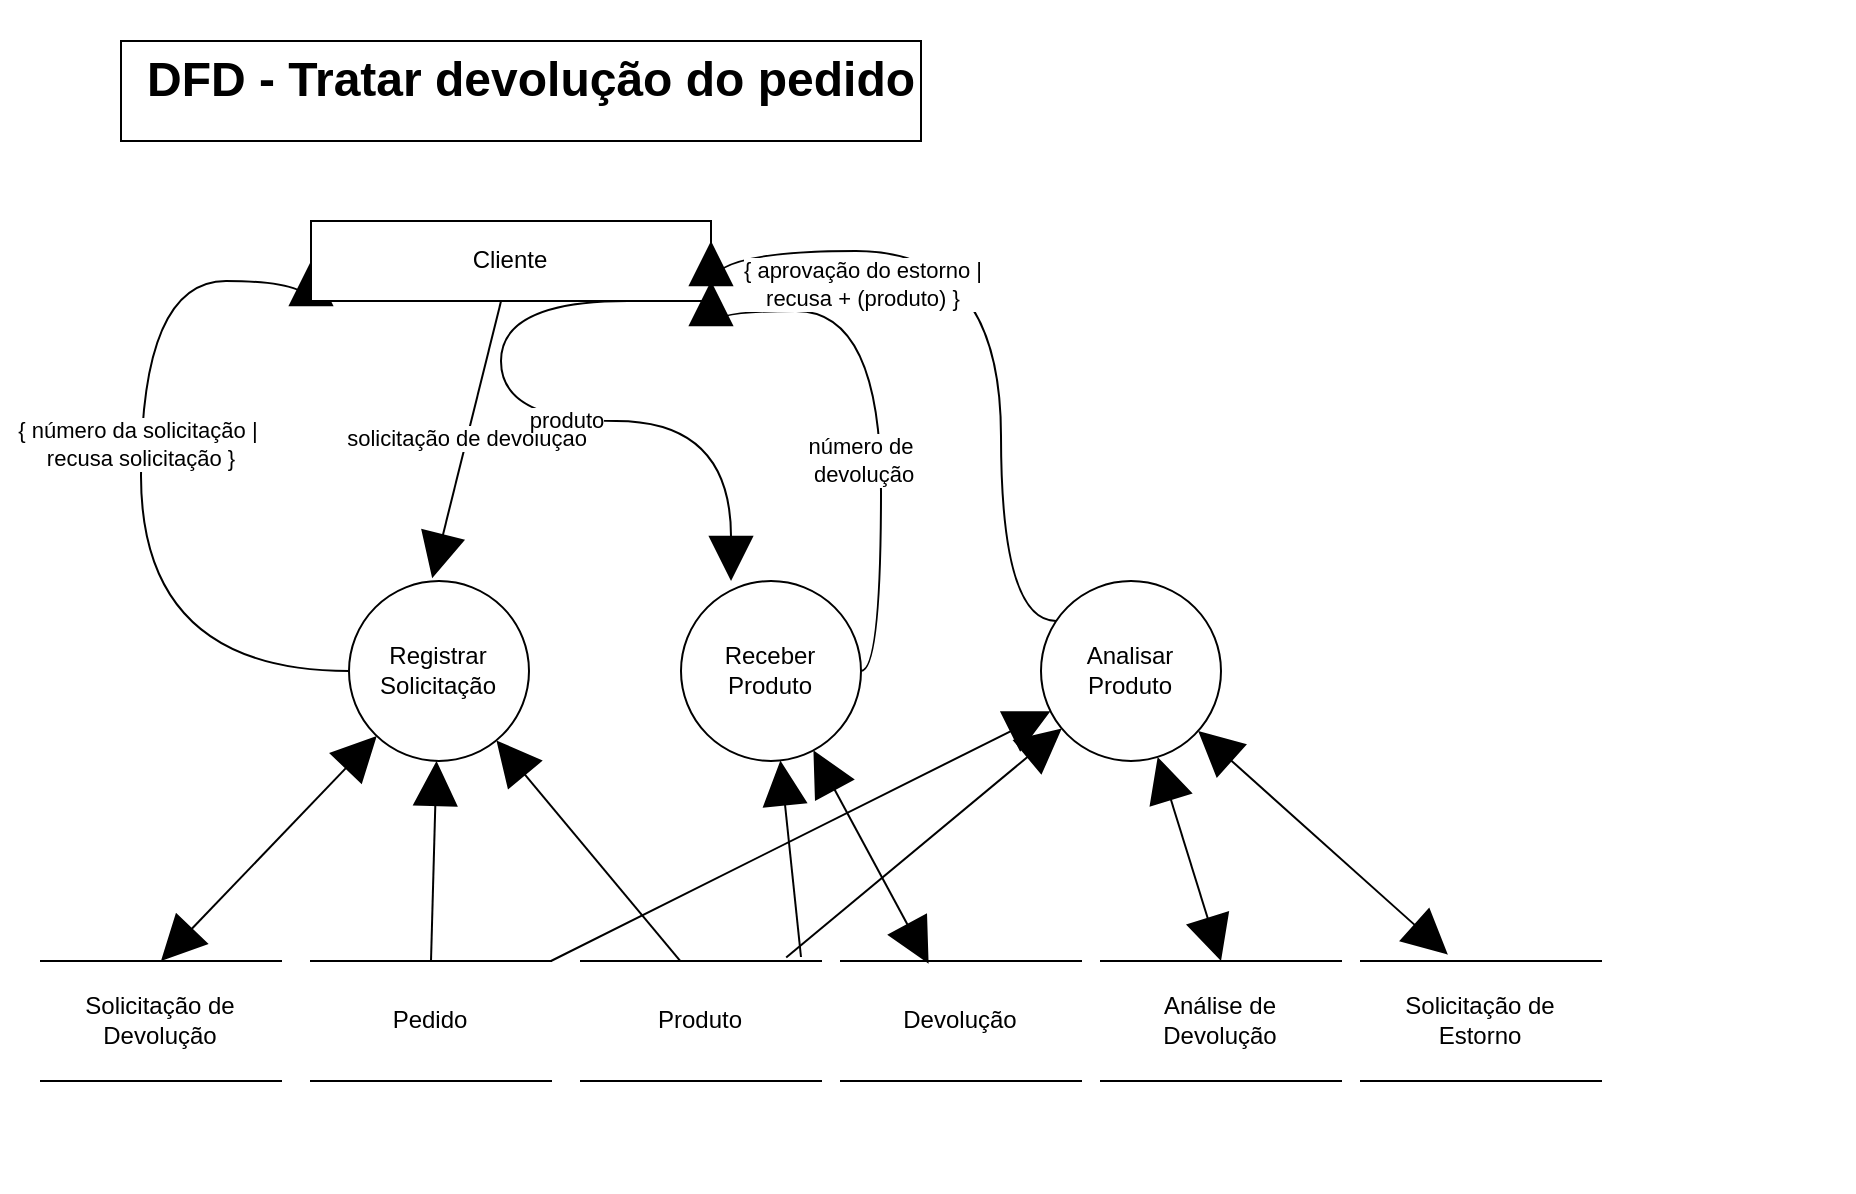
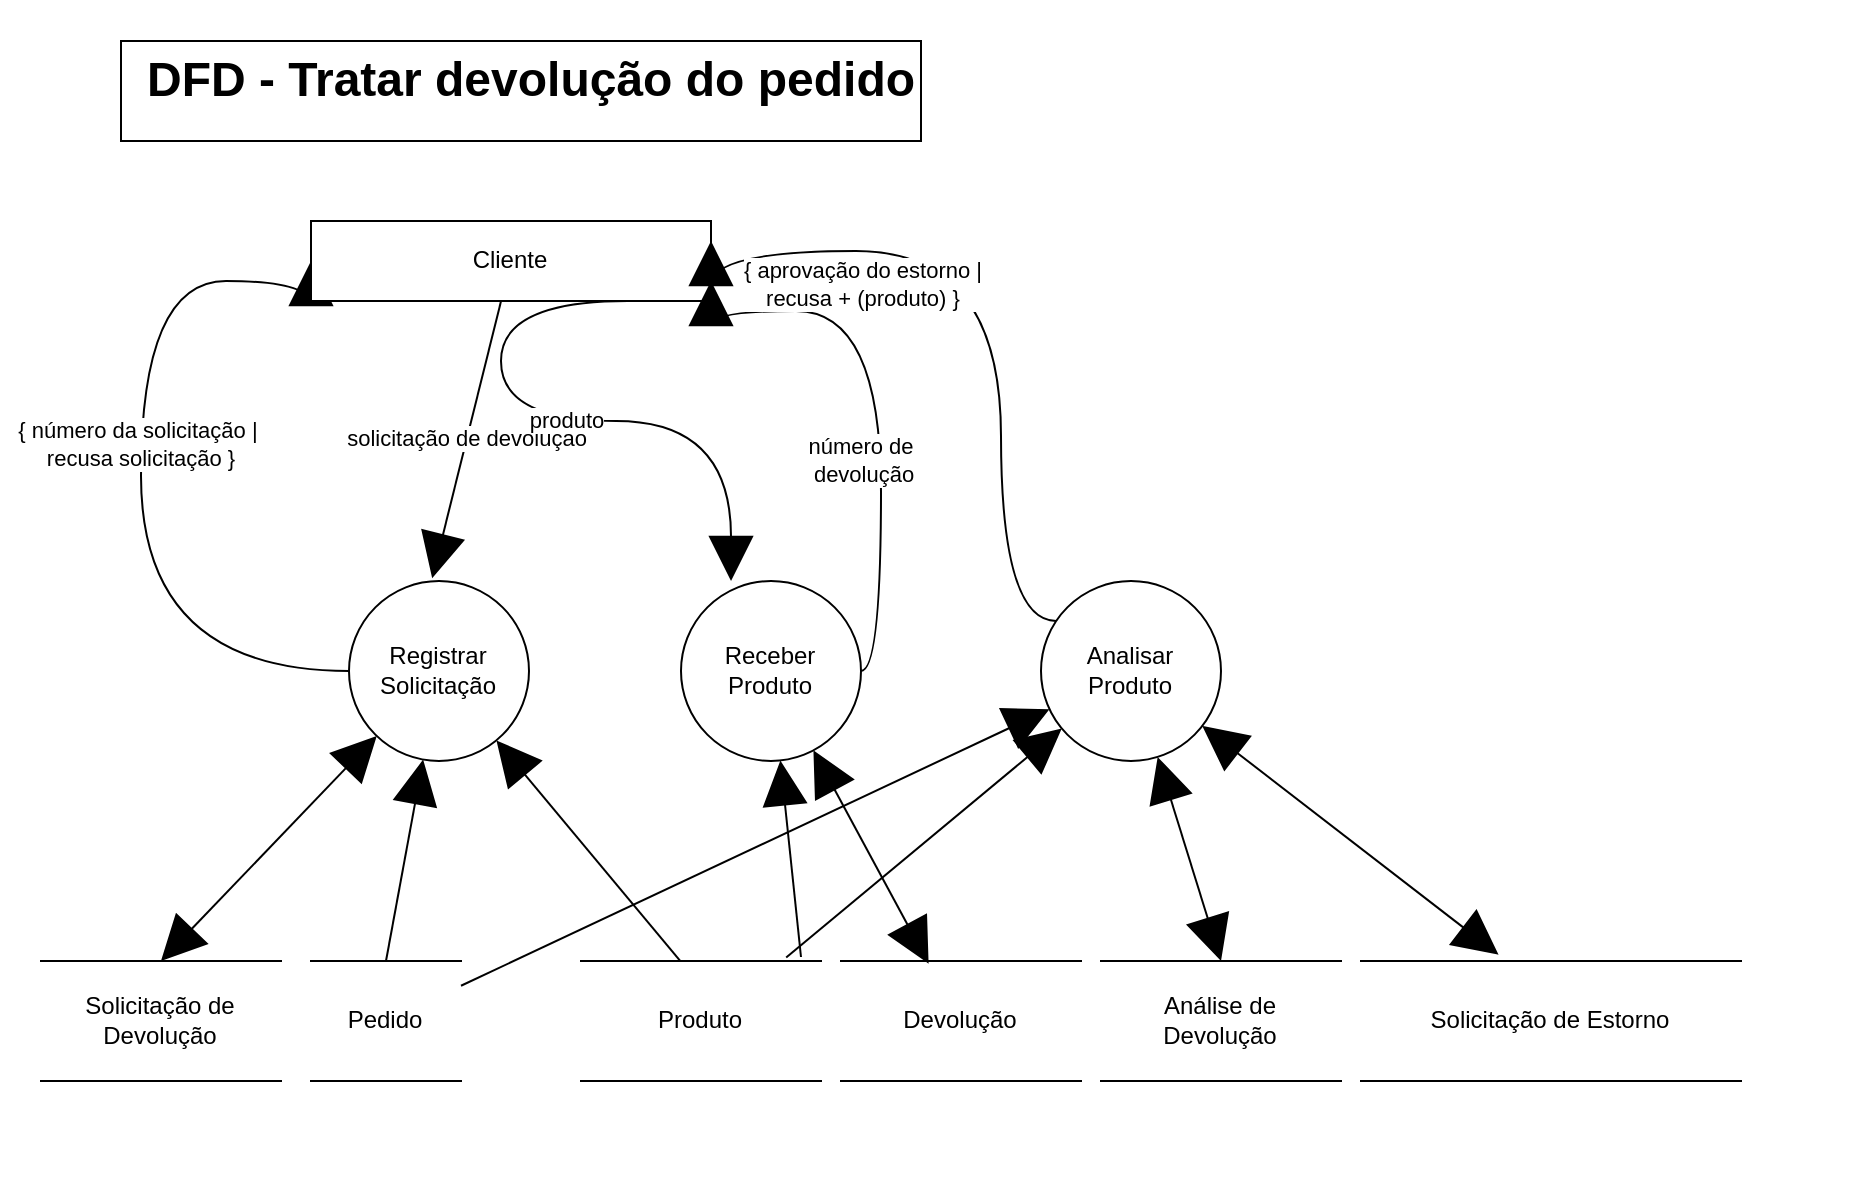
  <mxCell id="0" />
  <mxCell id="1" parent="0" />
  <mxCell id="2" value="Solicitação de Devolução" style="shape=partialRectangle;whiteSpace=wrap;html=1;left=0;right=0;fillColor=none;" parent="1" vertex="1"><mxGeometry x="20" y="480" width="120" height="60" as="geometry" /></mxCell>
- <mxCell id="3" value="Pedido" style="shape=partialRectangle;whiteSpace=wrap;html=1;left=0;right=0;fillColor=none;" parent="1" vertex="1"><mxGeometry x="155" y="480" width="120" height="60" as="geometry" /></mxCell>
+ <mxCell id="3" value="Pedido" style="shape=partialRectangle;whiteSpace=wrap;html=1;left=0;right=0;fillColor=none;" parent="1" vertex="1"><mxGeometry x="155" y="480" width="75" height="60" as="geometry" /></mxCell>
  <mxCell id="4" value="Produto" style="shape=partialRectangle;whiteSpace=wrap;html=1;left=0;right=0;fillColor=none;" parent="1" vertex="1"><mxGeometry x="290" y="480" width="120" height="60" as="geometry" /></mxCell>
  <mxCell id="5" style="edgeStyle=orthogonalEdgeStyle;rounded=0;orthogonalLoop=1;jettySize=auto;html=1;entryX=0;entryY=0.5;entryDx=0;entryDy=0;startArrow=none;startFill=0;startSize=11;endSize=12;strokeWidth=1;curved=1;" parent="1" edge="1"><mxGeometry relative="1" as="geometry"><Array as="points"><mxPoint x="820.04" y="575" /><mxPoint x="820.04" y="400" /></Array><mxPoint x="905.04" y="530" as="targetPoint" /></mxGeometry></mxCell>
  <mxCell id="6" value="Catálogo" style="edgeLabel;html=1;align=center;verticalAlign=middle;resizable=0;points=[];" parent="5" vertex="1" connectable="0"><mxGeometry x="0.191" y="-1" relative="1" as="geometry"><mxPoint as="offset" /></mxGeometry></mxCell>
  <mxCell id="7" value="solicitação de devolução" style="edgeStyle=none;rounded=0;orthogonalLoop=1;jettySize=auto;html=1;entryX=0.462;entryY=-0.016;entryDx=0;entryDy=0;entryPerimeter=0;startArrow=none;startFill=0;startSize=20;endArrow=block;endFill=1;endSize=20;" parent="1" source="10" target="14" edge="1"><mxGeometry relative="1" as="geometry" /></mxCell>
  <mxCell id="8" value="{ número da solicitação |&amp;nbsp;&lt;br&gt;recusa solicitação }" style="edgeStyle=orthogonalEdgeStyle;rounded=0;orthogonalLoop=1;jettySize=auto;html=1;entryX=0;entryY=0.5;entryDx=0;entryDy=0;startArrow=block;startFill=1;startSize=20;endArrow=none;endFill=0;endSize=20;curved=1;exitX=0;exitY=0.5;exitDx=0;exitDy=0;" parent="1" source="10" target="14" edge="1"><mxGeometry x="-0.099" relative="1" as="geometry"><Array as="points"><mxPoint x="70" y="140" /><mxPoint x="70" y="335" /></Array><mxPoint as="offset" /></mxGeometry></mxCell>
  <mxCell id="9" value="produto" style="edgeStyle=orthogonalEdgeStyle;rounded=0;orthogonalLoop=1;jettySize=auto;html=1;entryX=0.278;entryY=0;entryDx=0;entryDy=0;entryPerimeter=0;startArrow=none;startFill=0;startSize=20;endArrow=block;endFill=1;endSize=20;curved=1;exitX=0.792;exitY=1;exitDx=0;exitDy=0;exitPerimeter=0;" parent="1" source="10" target="18" edge="1"><mxGeometry x="-0.021" relative="1" as="geometry"><Array as="points"><mxPoint x="250" y="210" /><mxPoint x="365" y="210" /></Array><mxPoint as="offset" /></mxGeometry></mxCell>
  <mxCell id="10" value="Cliente" style="rounded=0;whiteSpace=wrap;html=1;" parent="1" vertex="1"><mxGeometry x="155" y="110" width="200" height="40" as="geometry" /></mxCell>
  <mxCell id="11" style="rounded=0;orthogonalLoop=1;jettySize=auto;html=1;entryX=0.415;entryY=0.003;entryDx=0;entryDy=0;entryPerimeter=0;endSize=20;startSize=20;endArrow=none;endFill=0;startArrow=block;startFill=1;" parent="1" source="14" target="4" edge="1"><mxGeometry relative="1" as="geometry" /></mxCell>
  <mxCell id="12" style="edgeStyle=none;rounded=0;orthogonalLoop=1;jettySize=auto;html=1;entryX=0.5;entryY=0;entryDx=0;entryDy=0;startSize=20;endArrow=none;endFill=0;endSize=20;startArrow=block;startFill=1;" parent="1" source="14" target="3" edge="1"><mxGeometry relative="1" as="geometry" /></mxCell>
  <mxCell id="13" style="edgeStyle=none;rounded=0;orthogonalLoop=1;jettySize=auto;html=1;entryX=0.5;entryY=0;entryDx=0;entryDy=0;startArrow=block;startFill=1;startSize=20;endArrow=block;endFill=1;endSize=20;" parent="1" source="14" target="2" edge="1"><mxGeometry relative="1" as="geometry" /></mxCell>
  <mxCell id="14" value="Registrar Solicitação" style="ellipse;whiteSpace=wrap;html=1;aspect=fixed;" parent="1" vertex="1"><mxGeometry x="174" y="290" width="90" height="90" as="geometry" /></mxCell>
  <mxCell id="15" style="rounded=0;orthogonalLoop=1;jettySize=auto;html=1;startArrow=block;startFill=1;startSize=20;endArrow=none;endFill=0;endSize=20;" parent="1" source="18" edge="1"><mxGeometry relative="1" as="geometry"><mxPoint x="400" y="478" as="targetPoint" /></mxGeometry></mxCell>
  <mxCell id="16" style="edgeStyle=none;rounded=0;orthogonalLoop=1;jettySize=auto;html=1;entryX=0.365;entryY=0.023;entryDx=0;entryDy=0;entryPerimeter=0;startArrow=block;startFill=1;startSize=20;endArrow=block;endFill=1;endSize=20;" parent="1" source="18" target="29" edge="1"><mxGeometry relative="1" as="geometry" /></mxCell>
  <mxCell id="17" value="número de&lt;br&gt;&amp;nbsp;devolução" style="edgeStyle=orthogonalEdgeStyle;rounded=0;orthogonalLoop=1;jettySize=auto;html=1;entryX=1;entryY=0.75;entryDx=0;entryDy=0;startArrow=none;startFill=0;startSize=20;endArrow=block;endFill=1;endSize=20;exitX=1;exitY=0.5;exitDx=0;exitDy=0;curved=1;" parent="1" source="18" target="10" edge="1"><mxGeometry x="-0.205" y="10" relative="1" as="geometry"><Array as="points"><mxPoint x="440" y="335" /><mxPoint x="440" y="155" /></Array><mxPoint as="offset" /></mxGeometry></mxCell>
  <mxCell id="18" value="Receber Produto" style="ellipse;whiteSpace=wrap;html=1;aspect=fixed;" parent="1" vertex="1"><mxGeometry x="340" y="290" width="90" height="90" as="geometry" /></mxCell>
  <mxCell id="19" style="edgeStyle=none;rounded=0;orthogonalLoop=1;jettySize=auto;html=1;startArrow=block;startFill=1;startSize=20;endArrow=none;endFill=0;endSize=20;entryX=0.855;entryY=-0.03;entryDx=0;entryDy=0;entryPerimeter=0;" parent="1" source="25" target="4" edge="1"><mxGeometry relative="1" as="geometry" /></mxCell>
  <mxCell id="20" style="edgeStyle=none;rounded=0;orthogonalLoop=1;jettySize=auto;html=1;entryX=0.5;entryY=0;entryDx=0;entryDy=0;startArrow=block;startFill=1;startSize=20;endArrow=block;endFill=1;endSize=20;" parent="1" source="25" target="26" edge="1"><mxGeometry relative="1" as="geometry" /></mxCell>
  <mxCell id="21" style="edgeStyle=orthogonalEdgeStyle;curved=1;rounded=0;orthogonalLoop=1;jettySize=auto;html=1;entryX=1;entryY=0.25;entryDx=0;entryDy=0;startArrow=none;startFill=0;startSize=20;endArrow=block;endFill=1;endSize=20;" parent="1" source="25" target="10" edge="1"><mxGeometry relative="1" as="geometry"><Array as="points"><mxPoint x="500" y="310" /><mxPoint x="500" y="125" /></Array></mxGeometry></mxCell>
  <mxCell id="22" value="{ aprovação do estorno |&lt;br&gt;recusa + (produto) }" style="edgeLabel;html=1;align=center;verticalAlign=middle;resizable=0;points=[];" parent="21" vertex="1" connectable="0"><mxGeometry x="0.058" y="19" relative="1" as="geometry"><mxPoint x="-50.58" y="-4" as="offset" /></mxGeometry></mxCell>
  <mxCell id="23" style="edgeStyle=none;rounded=0;orthogonalLoop=1;jettySize=auto;html=1;startArrow=block;startFill=1;startSize=20;endArrow=none;endFill=0;endSize=20;" parent="1" source="25" target="3" edge="1"><mxGeometry relative="1" as="geometry" /></mxCell>
  <mxCell id="24" style="rounded=0;orthogonalLoop=1;jettySize=auto;html=1;entryX=0.362;entryY=-0.053;entryDx=0;entryDy=0;entryPerimeter=0;startArrow=block;startFill=1;startSize=20;endArrow=block;endFill=1;endSize=20;" parent="1" source="25" target="30" edge="1"><mxGeometry relative="1" as="geometry" /></mxCell>
  <mxCell id="25" value="Analisar&lt;br&gt;Produto" style="ellipse;whiteSpace=wrap;html=1;aspect=fixed;" parent="1" vertex="1"><mxGeometry x="520" y="290" width="90" height="90" as="geometry" /></mxCell>
  <mxCell id="26" value="Análise de&lt;br&gt;Devolução" style="shape=partialRectangle;whiteSpace=wrap;html=1;left=0;right=0;fillColor=none;" parent="1" vertex="1"><mxGeometry x="550" y="480" width="120" height="60" as="geometry" /></mxCell>
  <mxCell id="27" value="" style="rounded=0;whiteSpace=wrap;html=1;" parent="1" vertex="1"><mxGeometry x="60" y="20" width="400" height="50" as="geometry" /></mxCell>
  <mxCell id="28" value="DFD - Tratar devolução do pedido" style="text;strokeColor=none;fillColor=none;html=1;fontSize=24;fontStyle=1;verticalAlign=middle;align=center;" parent="1" vertex="1"><mxGeometry x="60" y="20" width="410" height="40" as="geometry" /></mxCell>
  <mxCell id="29" value="Devolução" style="shape=partialRectangle;whiteSpace=wrap;html=1;left=0;right=0;fillColor=none;" parent="1" vertex="1"><mxGeometry x="420" y="480" width="120" height="60" as="geometry" /></mxCell>
- <mxCell id="30" value="Solicitação de Estorno" style="shape=partialRectangle;whiteSpace=wrap;html=1;left=0;right=0;fillColor=none;" parent="1" vertex="1"><mxGeometry x="680" y="480" width="120" height="60" as="geometry" /></mxCell>
+ <mxCell id="30" value="Solicitação de Estorno" style="shape=partialRectangle;whiteSpace=wrap;html=1;left=0;right=0;fillColor=none;" parent="1" vertex="1"><mxGeometry x="680" y="480" width="190" height="60" as="geometry" /></mxCell>
